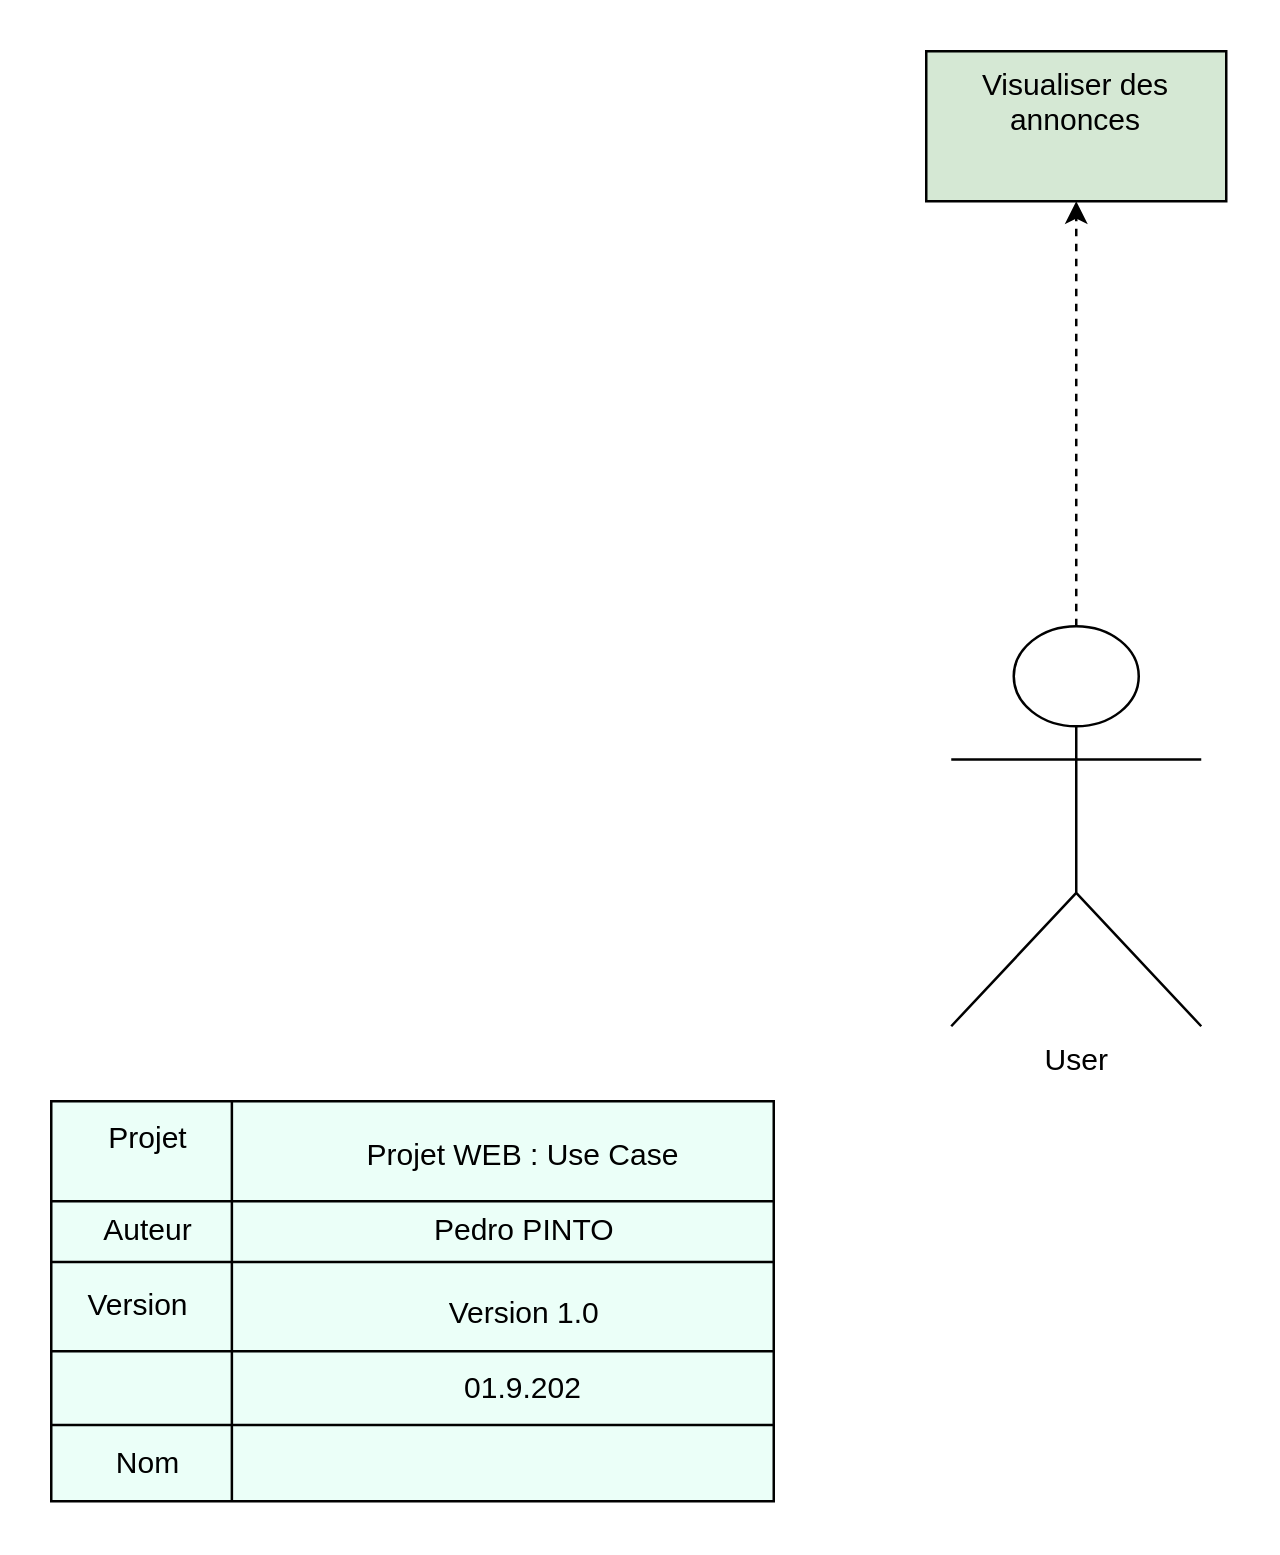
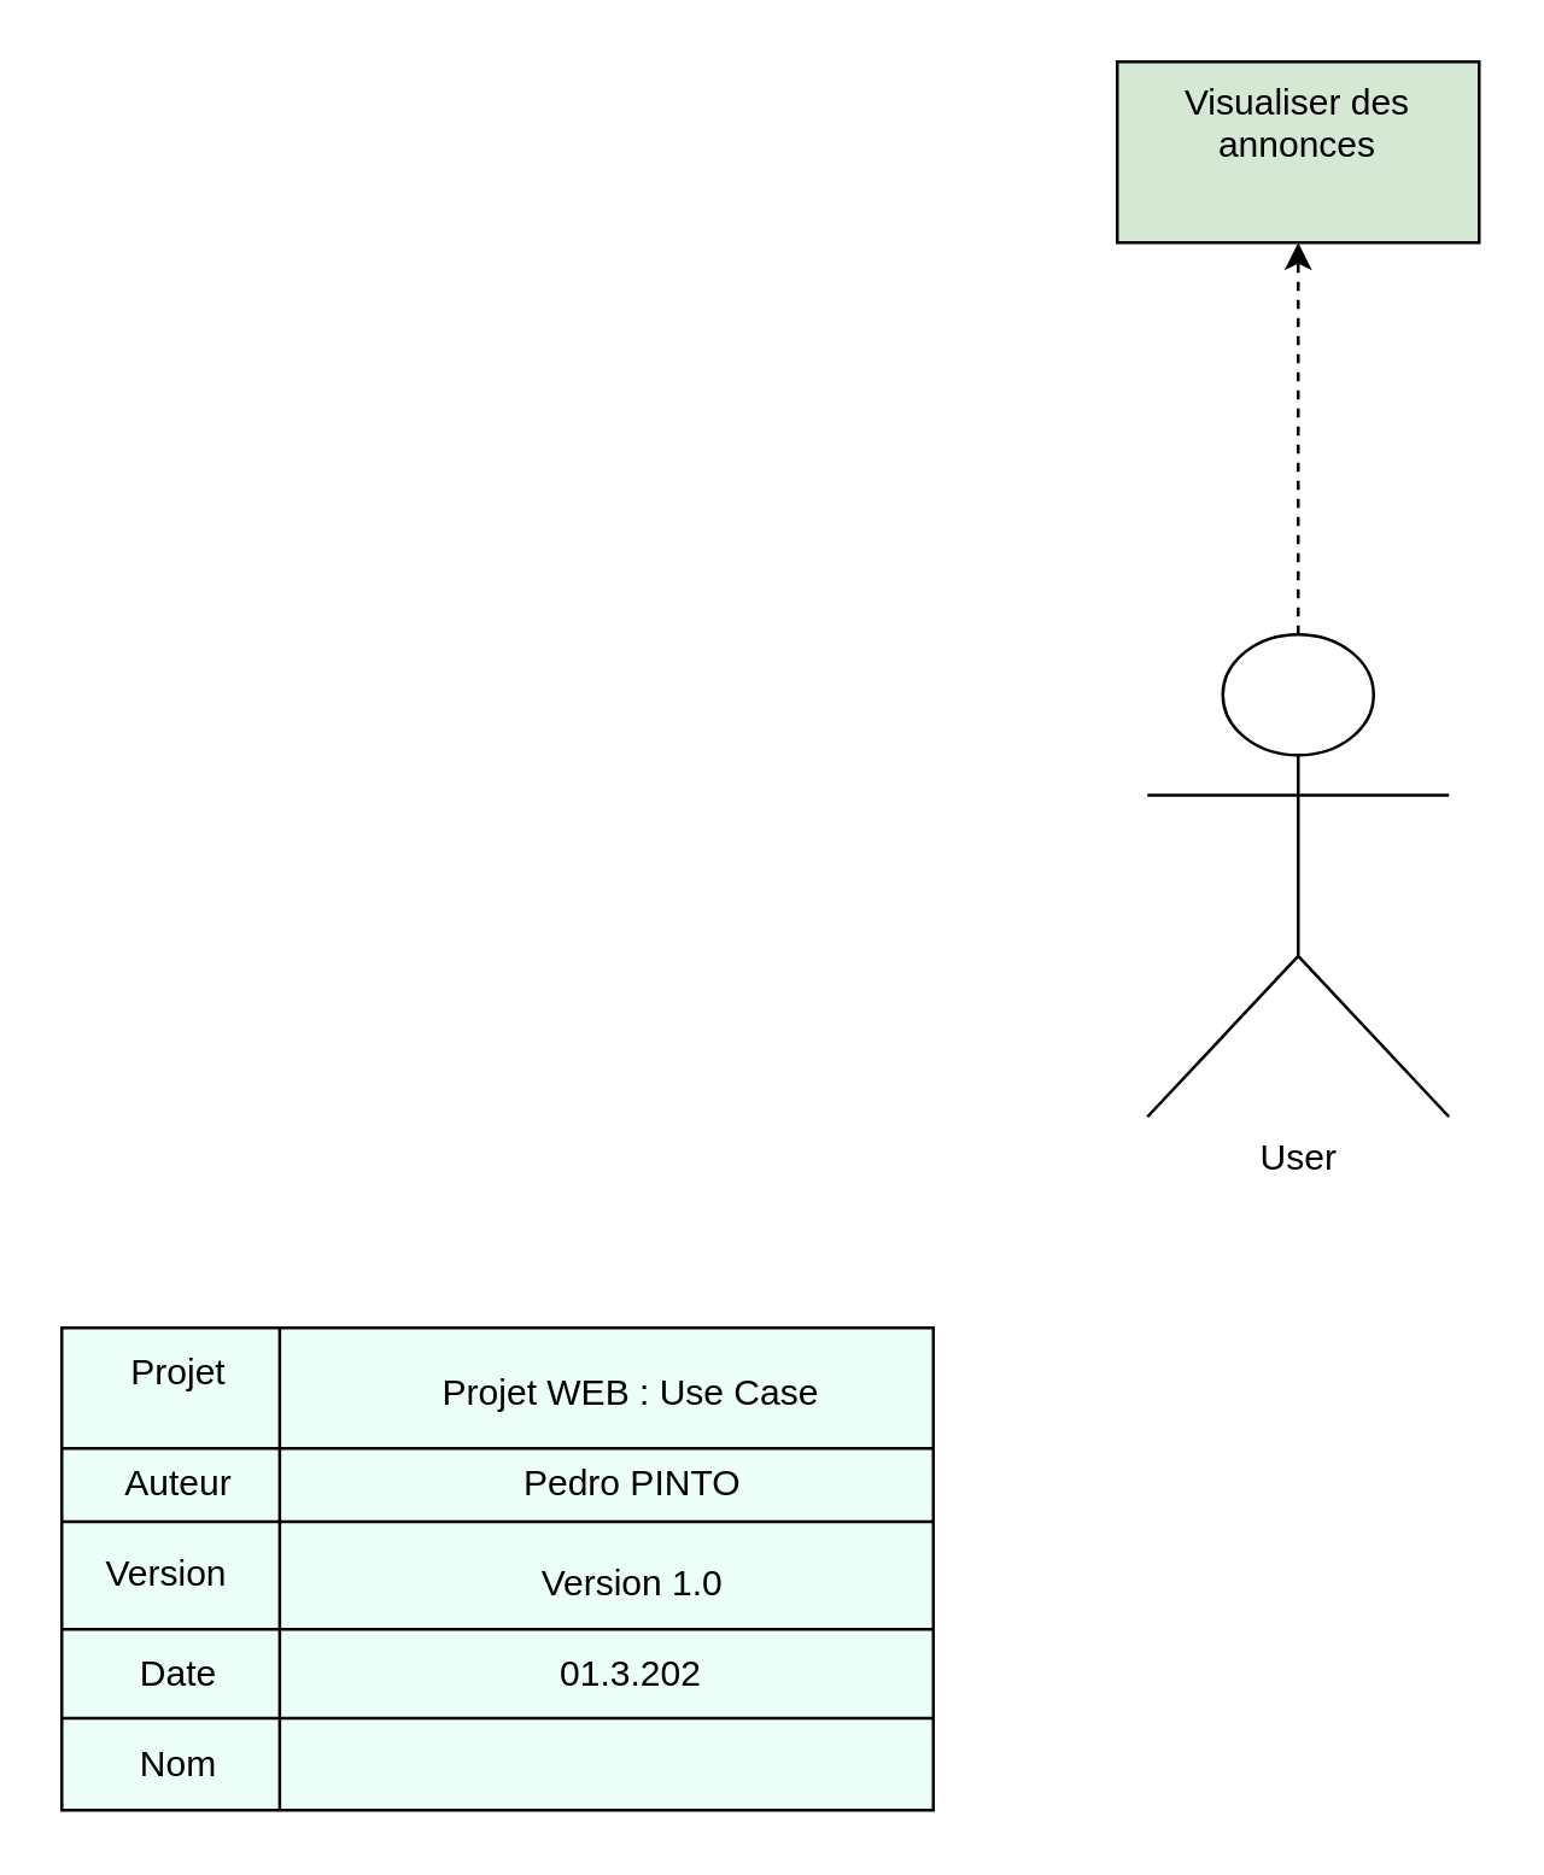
  <mxCell id="0" />
  <mxCell id="1" parent="0" />
  <mxCell id="2" value="" style="edgeStyle=orthogonalEdgeStyle;rounded=0;orthogonalLoop=1;jettySize=auto;html=1;dashed=1;" parent="1" source="3" target="4" edge="1"><mxGeometry relative="1" as="geometry" /></mxCell>
- <mxCell id="3" value="User" style="shape=umlActor;verticalLabelPosition=bottom;verticalAlign=top;html=1;outlineConnect=0;" parent="1" vertex="1"><mxGeometry x="380" y="250" width="100" height="160" as="geometry" /></mxCell>
+ <mxCell id="3" value="User" style="shape=umlActor;verticalLabelPosition=bottom;verticalAlign=top;html=1;outlineConnect=0;" parent="1" vertex="1"><mxGeometry x="380" y="210" width="100" height="160" as="geometry" /></mxCell>
  <mxCell id="4" value="Visualiser des annonces" style="whiteSpace=wrap;html=1;verticalAlign=top;fillColor=#d5e8d4;" parent="1" vertex="1"><mxGeometry x="370" y="20" width="120" height="60" as="geometry" /></mxCell>
  <mxCell id="5" value="" style="rounded=0;whiteSpace=wrap;html=1;fillColor=#EBFFF8;" parent="1" vertex="1"><mxGeometry x="20" y="440" width="289" height="160" as="geometry" /></mxCell>
  <mxCell id="6" value="" style="endArrow=none;html=1;exitX=0;exitY=0.25;exitDx=0;exitDy=0;entryX=1;entryY=0.25;entryDx=0;entryDy=0;" parent="1" source="5" target="5" edge="1"><mxGeometry width="50" height="50" relative="1" as="geometry"><mxPoint x="478" y="-280" as="sourcePoint" /><mxPoint x="528" y="-330" as="targetPoint" /></mxGeometry></mxCell>
  <mxCell id="7" value="" style="endArrow=none;html=1;exitX=0;exitY=0.25;exitDx=0;exitDy=0;entryX=1;entryY=0.25;entryDx=0;entryDy=0;" parent="1" edge="1"><mxGeometry width="50" height="50" relative="1" as="geometry"><mxPoint x="20" y="504.29" as="sourcePoint" /><mxPoint x="309" y="504.29" as="targetPoint" /></mxGeometry></mxCell>
  <mxCell id="8" value="" style="endArrow=none;html=1;exitX=0;exitY=0.25;exitDx=0;exitDy=0;entryX=1;entryY=0.25;entryDx=0;entryDy=0;" parent="1" edge="1"><mxGeometry width="50" height="50" relative="1" as="geometry"><mxPoint x="20" y="540" as="sourcePoint" /><mxPoint x="309" y="540" as="targetPoint" /></mxGeometry></mxCell>
  <mxCell id="9" value="" style="endArrow=none;html=1;exitX=0.25;exitY=1;exitDx=0;exitDy=0;entryX=0.25;entryY=0;entryDx=0;entryDy=0;" parent="1" source="5" target="5" edge="1"><mxGeometry width="50" height="50" relative="1" as="geometry"><mxPoint x="478" y="-280" as="sourcePoint" /><mxPoint x="528" y="-330" as="targetPoint" /></mxGeometry></mxCell>
  <mxCell id="10" value="Projet" style="text;html=1;strokeColor=none;fillColor=none;align=center;verticalAlign=middle;whiteSpace=wrap;rounded=0;" parent="1" vertex="1"><mxGeometry x="39" y="440" width="40" height="30" as="geometry" /></mxCell>
  <mxCell id="11" value="Auteur" style="text;html=1;strokeColor=none;fillColor=none;align=center;verticalAlign=middle;whiteSpace=wrap;rounded=0;" parent="1" vertex="1"><mxGeometry x="39" y="477" width="40" height="30" as="geometry" /></mxCell>
  <mxCell id="12" value="Version" style="text;html=1;strokeColor=none;fillColor=none;align=center;verticalAlign=middle;whiteSpace=wrap;rounded=0;" parent="1" vertex="1"><mxGeometry x="20" y="507" width="70" height="30" as="geometry" /></mxCell>
+ <mxCell id="13" value="Date" style="text;html=1;strokeColor=none;fillColor=none;align=center;verticalAlign=middle;whiteSpace=wrap;rounded=0;" parent="1" vertex="1"><mxGeometry x="39" y="540" width="40" height="30" as="geometry" /></mxCell>
  <mxCell id="14" value="Projet WEB : &lt;font face=&quot;helvetica, sans-serif&quot;&gt;Use Case&lt;/font&gt;" style="text;html=1;strokeColor=none;fillColor=none;align=center;verticalAlign=middle;whiteSpace=wrap;rounded=0;" parent="1" vertex="1"><mxGeometry x="104" y="447" width="210" height="30" as="geometry" /></mxCell>
  <mxCell id="15" value="Pedro PINTO" style="text;html=1;strokeColor=none;fillColor=none;align=center;verticalAlign=middle;whiteSpace=wrap;rounded=0;" parent="1" vertex="1"><mxGeometry x="164.5" y="477" width="89" height="30" as="geometry" /></mxCell>
  <mxCell id="16" value="Version 1.0" style="text;html=1;strokeColor=none;fillColor=none;align=center;verticalAlign=middle;whiteSpace=wrap;rounded=0;" parent="1" vertex="1"><mxGeometry x="164.5" y="510" width="89" height="30" as="geometry" /></mxCell>
- <mxCell id="17" value="01.9.202" style="text;html=1;strokeColor=none;fillColor=none;align=center;verticalAlign=middle;whiteSpace=wrap;rounded=0;" parent="1" vertex="1"><mxGeometry x="189" y="540" width="40" height="30" as="geometry" /></mxCell>
+ <mxCell id="17" value="01.3.202" style="text;html=1;strokeColor=none;fillColor=none;align=center;verticalAlign=middle;whiteSpace=wrap;rounded=0;" parent="1" vertex="1"><mxGeometry x="189" y="540" width="40" height="30" as="geometry" /></mxCell>
  <mxCell id="18" value="" style="endArrow=none;html=1;exitX=0;exitY=0.25;exitDx=0;exitDy=0;entryX=1;entryY=0.25;entryDx=0;entryDy=0;" parent="1" edge="1"><mxGeometry width="50" height="50" relative="1" as="geometry"><mxPoint x="20" y="569.52" as="sourcePoint" /><mxPoint x="309" y="569.52" as="targetPoint" /></mxGeometry></mxCell>
  <mxCell id="19" value="Nom" style="text;html=1;strokeColor=none;fillColor=none;align=center;verticalAlign=middle;whiteSpace=wrap;rounded=0;" parent="1" vertex="1"><mxGeometry x="39" y="570" width="40" height="30" as="geometry" /></mxCell>
